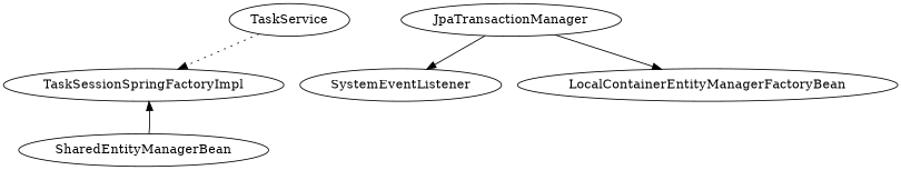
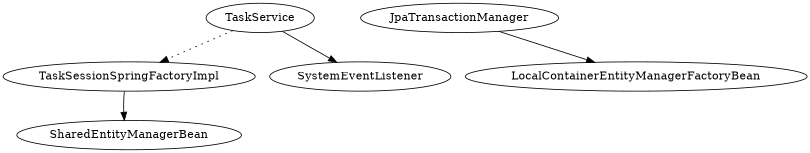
  digraph {
    TaskService
    SystemEventListener
    TaskSessionSpringFactoryImpl
    SharedEntityManagerBean
    JpaTransactionManager
    LocalContainerEntityManagerFactoryBean
-   JpaTransactionManager -> SystemEventListener
+   TaskService -> SystemEventListener
    TaskService -> TaskSessionSpringFactoryImpl [style=dotted]
-   SharedEntityManagerBean -> TaskSessionSpringFactoryImpl
+   TaskSessionSpringFactoryImpl -> SharedEntityManagerBean
    JpaTransactionManager -> LocalContainerEntityManagerFactoryBean
  }
